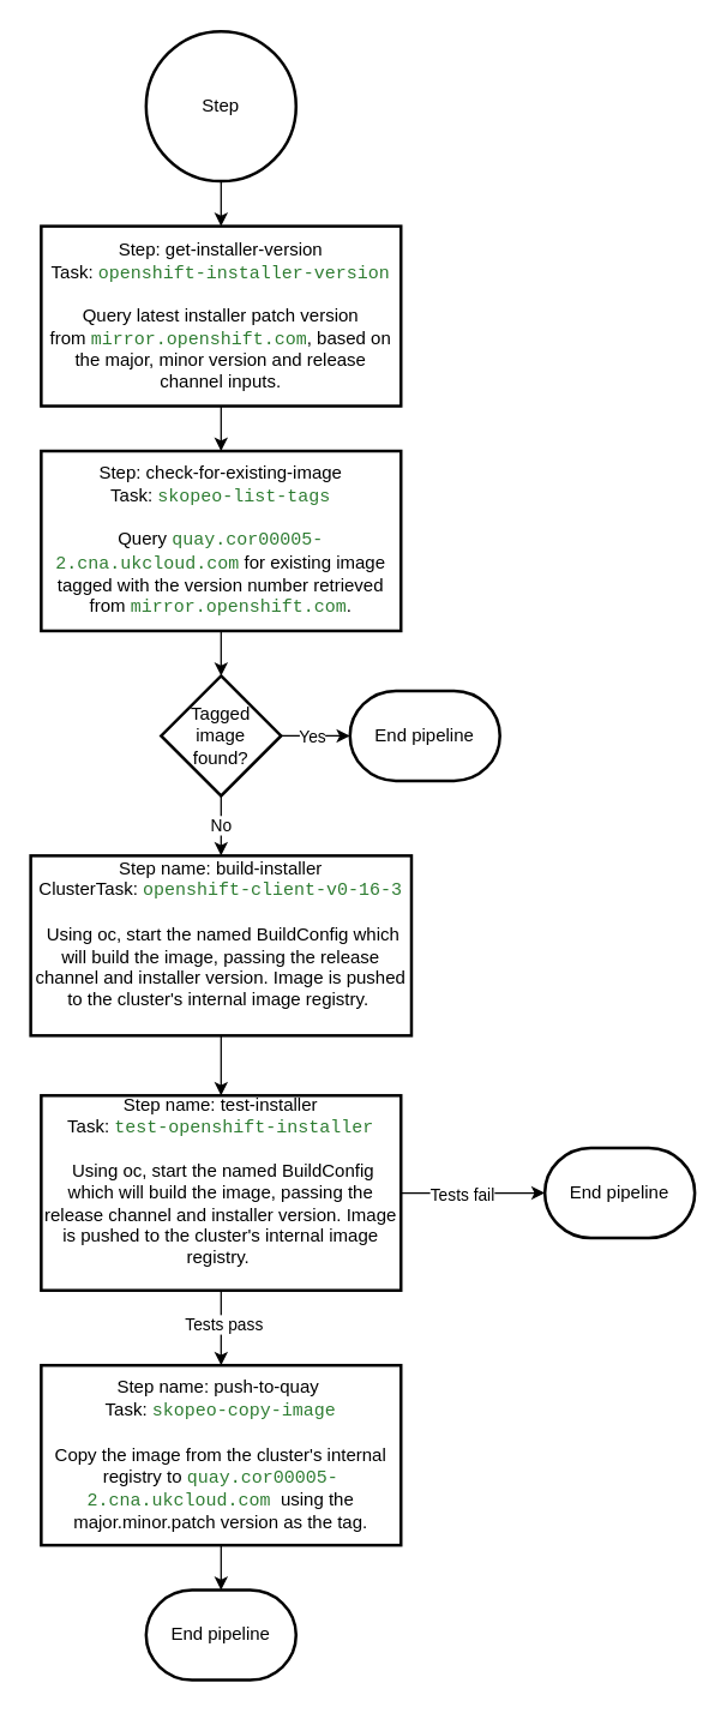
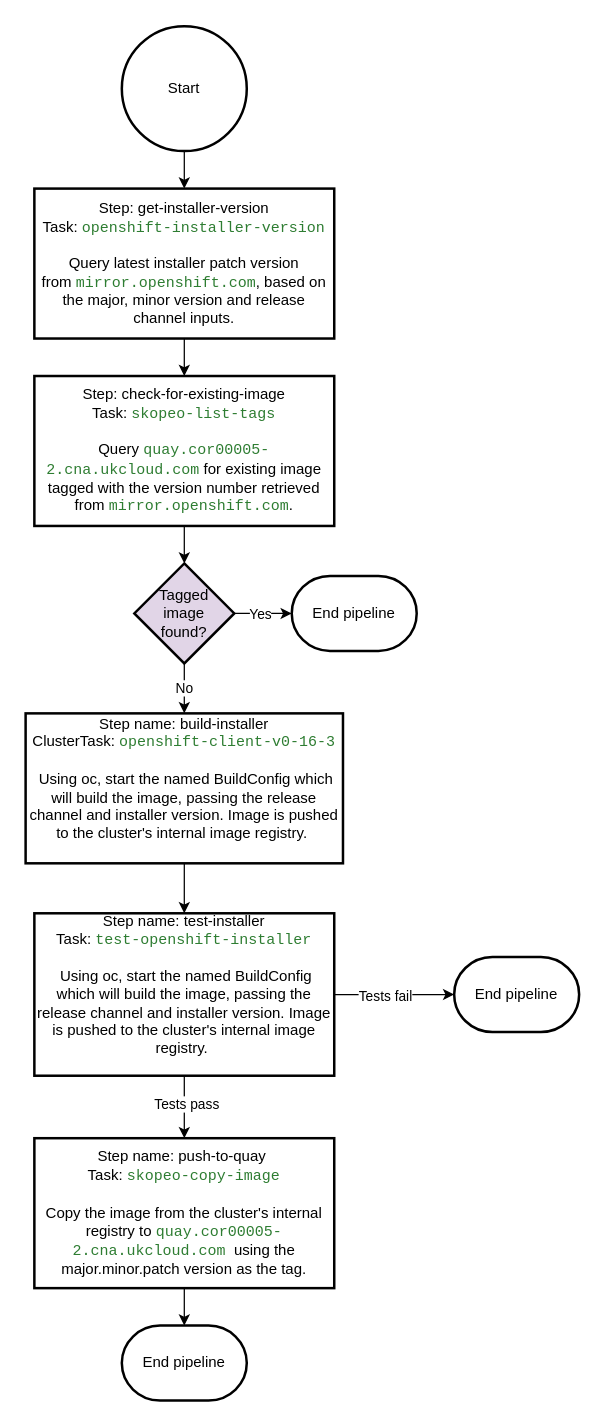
  <mxCell id="0" />
  <mxCell id="1" parent="0" />
  <mxCell id="2" value="" style="edgeStyle=orthogonalEdgeStyle;rounded=0;orthogonalLoop=1;jettySize=auto;html=1;" edge="1" parent="1" source="3" target="5"><mxGeometry relative="1" as="geometry" /></mxCell>
- <mxCell id="3" value="Step" style="strokeWidth=2;html=1;shape=mxgraph.flowchart.start_2;whiteSpace=wrap;" vertex="1" parent="1"><mxGeometry x="97" y="20" width="100" height="100" as="geometry" /></mxCell>
+ <mxCell id="3" value="Start" style="strokeWidth=2;html=1;shape=mxgraph.flowchart.start_2;whiteSpace=wrap;" vertex="1" parent="1"><mxGeometry x="97" y="20" width="100" height="100" as="geometry" /></mxCell>
  <mxCell id="4" value="" style="edgeStyle=orthogonalEdgeStyle;rounded=0;orthogonalLoop=1;jettySize=auto;html=1;" edge="1" parent="1" source="5" target="7"><mxGeometry relative="1" as="geometry" /></mxCell>
  <mxCell id="5" value="Step: get-installer-version&lt;br&gt;Task:&amp;nbsp;&lt;span style=&quot;color: rgb(46 , 125 , 50) ; background-color: rgb(255 , 255 , 255) ; font-family: &amp;#34;menlo&amp;#34; , &amp;#34;monaco&amp;#34; , &amp;#34;courier new&amp;#34; , monospace&quot;&gt;openshift-installer-version&lt;br&gt;&lt;/span&gt;&lt;br&gt;Query latest installer patch version from&amp;nbsp;&lt;span style=&quot;color: rgb(46 , 125 , 50) ; background-color: rgb(255 , 255 , 255) ; font-family: &amp;#34;menlo&amp;#34; , &amp;#34;monaco&amp;#34; , &amp;#34;courier new&amp;#34; , monospace&quot;&gt;mirror.openshift.com&lt;/span&gt;, based&amp;nbsp;on the major, minor version and release channel inputs." style="whiteSpace=wrap;html=1;strokeWidth=2;" vertex="1" parent="1"><mxGeometry x="27" y="150" width="240" height="120" as="geometry" /></mxCell>
  <mxCell id="6" value="" style="edgeStyle=orthogonalEdgeStyle;rounded=0;orthogonalLoop=1;jettySize=auto;html=1;" edge="1" parent="1" source="7" target="11"><mxGeometry relative="1" as="geometry" /></mxCell>
  <mxCell id="7" value="Step: check-for-existing-image&lt;br&gt;Task:&amp;nbsp;&lt;span style=&quot;color: rgb(46 , 125 , 50) ; background-color: rgb(255 , 255 , 255) ; font-family: &amp;#34;menlo&amp;#34; , &amp;#34;monaco&amp;#34; , &amp;#34;courier new&amp;#34; , monospace&quot;&gt;skopeo-list-tags&lt;br&gt;&lt;/span&gt;&lt;br&gt;Query&amp;nbsp;&lt;span style=&quot;color: rgb(46 , 125 , 50) ; background-color: rgb(255 , 255 , 255) ; font-family: &amp;#34;menlo&amp;#34; , &amp;#34;monaco&amp;#34; , &amp;#34;courier new&amp;#34; , monospace&quot;&gt;quay.cor00005-2.cna.ukcloud.com&lt;/span&gt;&lt;span&gt;&amp;nbsp;for existing image tagged with the version number retrieved from&amp;nbsp;&lt;/span&gt;&lt;span style=&quot;color: rgb(46 , 125 , 50) ; font-family: &amp;#34;menlo&amp;#34; , &amp;#34;monaco&amp;#34; , &amp;#34;courier new&amp;#34; , monospace ; background-color: rgb(255 , 255 , 255)&quot;&gt;mirror.openshift.com&lt;/span&gt;&lt;span&gt;.&lt;/span&gt;" style="whiteSpace=wrap;html=1;strokeWidth=2;" vertex="1" parent="1"><mxGeometry x="27" y="300" width="240" height="120" as="geometry" /></mxCell>
  <mxCell id="8" value="No" style="edgeStyle=orthogonalEdgeStyle;rounded=0;orthogonalLoop=1;jettySize=auto;html=1;" edge="1" parent="1" source="11" target="13"><mxGeometry relative="1" as="geometry" /></mxCell>
  <mxCell id="9" value="" style="edgeStyle=orthogonalEdgeStyle;rounded=0;orthogonalLoop=1;jettySize=auto;html=1;" edge="1" parent="1" source="11" target="14"><mxGeometry relative="1" as="geometry" /></mxCell>
  <mxCell id="10" value="Yes" style="edgeLabel;html=1;align=center;verticalAlign=middle;resizable=0;points=[];" vertex="1" connectable="0" parent="9"><mxGeometry x="-0.11" relative="1" as="geometry"><mxPoint as="offset" /></mxGeometry></mxCell>
- <mxCell id="11" value="Tagged &lt;br&gt;image&lt;br&gt;found?" style="rhombus;whiteSpace=wrap;html=1;strokeWidth=2;" vertex="1" parent="1"><mxGeometry x="107" y="450" width="80" height="80" as="geometry" /></mxCell>
+ <mxCell id="11" value="Tagged &lt;br&gt;image&lt;br&gt;found?" style="rhombus;whiteSpace=wrap;html=1;strokeWidth=2;fillColor=#e1d5e7;" vertex="1" parent="1"><mxGeometry x="107" y="450" width="80" height="80" as="geometry" /></mxCell>
  <mxCell id="12" value="" style="edgeStyle=orthogonalEdgeStyle;rounded=0;orthogonalLoop=1;jettySize=auto;html=1;" edge="1" parent="1" source="13" target="19"><mxGeometry relative="1" as="geometry" /></mxCell>
  <mxCell id="13" value="Step name: build-installer&lt;br&gt;ClusterTask:&amp;nbsp;&lt;span style=&quot;color: rgb(46 , 125 , 50) ; background-color: rgb(255 , 255 , 255) ; font-family: &amp;#34;menlo&amp;#34; , &amp;#34;monaco&amp;#34; , &amp;#34;courier new&amp;#34; , monospace&quot;&gt;openshift-client-v0-16-3&lt;br&gt;&lt;/span&gt;&lt;br&gt;&amp;nbsp;Using oc, start the named BuildConfig which will build the image, passing the release channel and installer version. Image is pushed to the cluster's internal image registry.&amp;nbsp;&lt;br&gt;&lt;span style=&quot;color: rgb(46 , 125 , 50) ; background-color: rgb(255 , 255 , 255) ; font-family: &amp;#34;menlo&amp;#34; , &amp;#34;monaco&amp;#34; , &amp;#34;courier new&amp;#34; , monospace&quot;&gt;&lt;br&gt;&lt;/span&gt;" style="whiteSpace=wrap;html=1;strokeWidth=2;" vertex="1" parent="1"><mxGeometry x="20" y="570" width="254" height="120" as="geometry" /></mxCell>
  <mxCell id="14" value="End pipeline" style="strokeWidth=2;html=1;shape=mxgraph.flowchart.terminator;whiteSpace=wrap;" vertex="1" parent="1"><mxGeometry x="233" y="460" width="100" height="60" as="geometry" /></mxCell>
  <mxCell id="15" value="" style="edgeStyle=orthogonalEdgeStyle;rounded=0;orthogonalLoop=1;jettySize=auto;html=1;" edge="1" parent="1" source="19" target="20"><mxGeometry relative="1" as="geometry" /></mxCell>
  <mxCell id="16" value="Tests fail" style="edgeLabel;html=1;align=center;verticalAlign=middle;resizable=0;points=[];" vertex="1" connectable="0" parent="15"><mxGeometry x="-0.175" y="-1" relative="1" as="geometry"><mxPoint as="offset" /></mxGeometry></mxCell>
  <mxCell id="17" value="" style="edgeStyle=orthogonalEdgeStyle;rounded=0;orthogonalLoop=1;jettySize=auto;html=1;" edge="1" parent="1" source="19" target="22"><mxGeometry relative="1" as="geometry" /></mxCell>
  <mxCell id="18" value="Tests pass" style="edgeLabel;html=1;align=center;verticalAlign=middle;resizable=0;points=[];" vertex="1" connectable="0" parent="17"><mxGeometry x="-0.101" y="1" relative="1" as="geometry"><mxPoint as="offset" /></mxGeometry></mxCell>
  <mxCell id="19" value="Step name: test-installer&lt;br&gt;Task:&amp;nbsp;&lt;span style=&quot;color: rgb(46 , 125 , 50) ; background-color: rgb(255 , 255 , 255) ; font-family: &amp;#34;menlo&amp;#34; , &amp;#34;monaco&amp;#34; , &amp;#34;courier new&amp;#34; , monospace&quot;&gt;test-openshift-installer&lt;/span&gt;&lt;br&gt;&lt;br&gt;&amp;nbsp;Using oc, start the named BuildConfig which will build the image, passing the release channel and installer version. Image is pushed to the cluster's internal image registry.&amp;nbsp;&lt;br&gt;&lt;span style=&quot;color: rgb(46 , 125 , 50) ; background-color: rgb(255 , 255 , 255) ; font-family: &amp;#34;menlo&amp;#34; , &amp;#34;monaco&amp;#34; , &amp;#34;courier new&amp;#34; , monospace&quot;&gt;&lt;br&gt;&lt;/span&gt;" style="whiteSpace=wrap;html=1;strokeWidth=2;" vertex="1" parent="1"><mxGeometry x="27" y="730" width="240" height="130" as="geometry" /></mxCell>
  <mxCell id="20" value="End pipeline" style="strokeWidth=2;html=1;shape=mxgraph.flowchart.terminator;whiteSpace=wrap;" vertex="1" parent="1"><mxGeometry x="363" y="765" width="100" height="60" as="geometry" /></mxCell>
  <mxCell id="21" value="" style="edgeStyle=orthogonalEdgeStyle;rounded=0;orthogonalLoop=1;jettySize=auto;html=1;" edge="1" parent="1" source="22" target="23"><mxGeometry relative="1" as="geometry" /></mxCell>
  <mxCell id="22" value="Step name: push-to-quay&amp;nbsp;&lt;br&gt;Task:&amp;nbsp;&lt;span style=&quot;color: rgb(46 , 125 , 50) ; background-color: rgb(255 , 255 , 255) ; font-family: &amp;#34;menlo&amp;#34; , &amp;#34;monaco&amp;#34; , &amp;#34;courier new&amp;#34; , monospace&quot;&gt;skopeo-copy-image&lt;br&gt;&lt;br&gt;&lt;/span&gt;Copy the image from the cluster's internal registry to&amp;nbsp;&lt;span style=&quot;color: rgb(46 , 125 , 50) ; background-color: rgb(255 , 255 , 255) ; font-family: &amp;#34;menlo&amp;#34; , &amp;#34;monaco&amp;#34; , &amp;#34;courier new&amp;#34; , monospace&quot;&gt;quay.cor00005-2.cna.ukcloud.com&lt;/span&gt;&lt;span&gt;&amp;nbsp;&lt;/span&gt;&amp;nbsp;using the major.minor.patch version as the tag." style="whiteSpace=wrap;html=1;strokeWidth=2;" vertex="1" parent="1"><mxGeometry x="27" y="910" width="240" height="120" as="geometry" /></mxCell>
  <mxCell id="23" value="End pipeline" style="strokeWidth=2;html=1;shape=mxgraph.flowchart.terminator;whiteSpace=wrap;" vertex="1" parent="1"><mxGeometry x="97" y="1060" width="100" height="60" as="geometry" /></mxCell>
